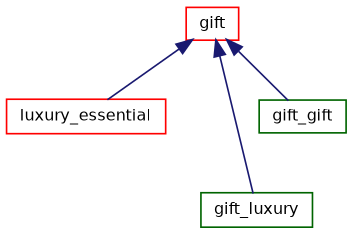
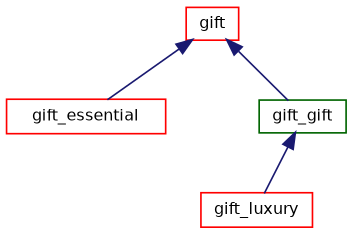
  digraph {
    rankdir=TB
    node [color=red fillcolor=white fontname=Helvetica fontsize=10 shape=record style=filled]
    edge [color=midnightblue dir=back fontname=Helvetica fontsize=10 labelfontname=Helvetica labelfontsize=10 style=solid]
    n1 [height=0.2 label=gift width=0.4]
-   n2 [height=0.2 label=luxury_essential width=0.4]
-   n3 [color=darkgreen height=0.2 label=gift_luxury width=0.4]
+   n2 [height=0.2 label=gift_essential width=0.4]
+   n3 [height=0.2 label=gift_luxury width=0.4]
    n4 [color=darkgreen height=0.2 label=gift_gift width=0.4]
    n1 -> n2
-   n1 -> n3
+   n4 -> n3
    n1 -> n4
  }
